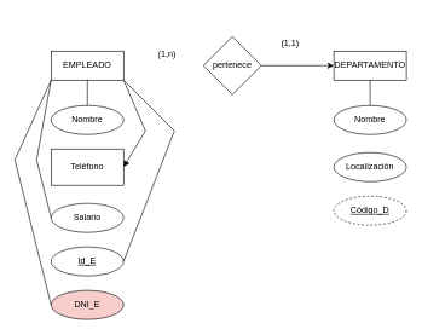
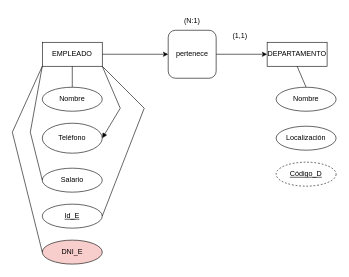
  <mxCell id="0" />
  <mxCell id="1" parent="0" />
+ <mxCell id="2" value="" style="edgeStyle=orthogonalEdgeStyle;rounded=0;orthogonalLoop=1;jettySize=auto;html=1;" edge="1" parent="1" source="3" target="18"><mxGeometry relative="1" as="geometry" /></mxCell>
  <mxCell id="3" value="EMPLEADO" style="whiteSpace=wrap;html=1;align=center;" vertex="1" parent="1"><mxGeometry x="70" y="70" width="100" height="40" as="geometry" /></mxCell>
- <mxCell id="4" value="DEPARTAMENTO" style="whiteSpace=wrap;html=1;align=center;" vertex="1" parent="1"><mxGeometry x="460" y="70" width="100" height="40" as="geometry" /></mxCell>
+ <mxCell id="4" value="DEPARTAMENTO" style="whiteSpace=wrap;html=1;align=center;" vertex="1" parent="1"><mxGeometry x="445" y="70" width="100" height="40" as="geometry" /></mxCell>
  <mxCell id="5" value="Nombre" style="ellipse;whiteSpace=wrap;html=1;align=center;" vertex="1" parent="1"><mxGeometry x="70" y="145" width="100" height="40" as="geometry" /></mxCell>
  <mxCell id="6" value="Salario" style="ellipse;whiteSpace=wrap;html=1;align=center;" vertex="1" parent="1"><mxGeometry x="70" y="280" width="100" height="40" as="geometry" /></mxCell>
- <mxCell id="7" value="Teléfono" style="whiteSpace=wrap;html=1;align=center;rounded=0;" vertex="1" parent="1"><mxGeometry x="70" y="205" width="100" height="50" as="geometry" /></mxCell>
+ <mxCell id="7" value="Teléfono" style="ellipse;whiteSpace=wrap;html=1;align=center;" vertex="1" parent="1"><mxGeometry x="70" y="205" width="100" height="50" as="geometry" /></mxCell>
  <mxCell id="8" value="Localización" style="ellipse;whiteSpace=wrap;html=1;align=center;" vertex="1" parent="1"><mxGeometry x="460" y="210" width="100" height="40" as="geometry" /></mxCell>
  <mxCell id="9" value="Nombre" style="ellipse;whiteSpace=wrap;html=1;align=center;" vertex="1" parent="1"><mxGeometry x="460" y="145" width="100" height="40" as="geometry" /></mxCell>
  <mxCell id="10" value="" style="endArrow=none;html=1;rounded=0;entryX=0;entryY=0.5;entryDx=0;entryDy=0;exitX=0;exitY=1;exitDx=0;exitDy=0;" edge="1" parent="1"><mxGeometry width="50" height="50" relative="1" as="geometry"><mxPoint x="70" y="110" as="sourcePoint" /><mxPoint x="70" y="300" as="targetPoint" /><Array as="points"><mxPoint x="50" y="220" /></Array></mxGeometry></mxCell>
  <mxCell id="11" value="" style="endArrow=none;html=1;rounded=0;entryX=0.5;entryY=1;entryDx=0;entryDy=0;exitX=0.5;exitY=0;exitDx=0;exitDy=0;" edge="1" parent="1" source="5" target="3"><mxGeometry width="50" height="50" relative="1" as="geometry"><mxPoint x="-30" y="0" as="sourcePoint" /><mxPoint x="-30" y="190" as="targetPoint" /><Array as="points" /></mxGeometry></mxCell>
  <mxCell id="12" value="" style="endArrow=block;html=1;rounded=0;entryX=1;entryY=0.5;entryDx=0;entryDy=0;exitX=1;exitY=1;exitDx=0;exitDy=0;" edge="1" parent="1" source="3" target="7"><mxGeometry width="50" height="50" relative="1" as="geometry"><mxPoint x="-20" y="10" as="sourcePoint" /><mxPoint x="-20" y="200" as="targetPoint" /><Array as="points"><mxPoint x="200" y="180" /></Array></mxGeometry></mxCell>
  <mxCell id="13" value="Id_E" style="ellipse;whiteSpace=wrap;html=1;align=center;fontStyle=4;" vertex="1" parent="1"><mxGeometry x="70" y="340" width="100" height="40" as="geometry" /></mxCell>
  <mxCell id="14" value="DNI_E" style="ellipse;whiteSpace=wrap;html=1;align=center;fillColor=#f8cecc;" vertex="1" parent="1"><mxGeometry x="70" y="400" width="100" height="40" as="geometry" /></mxCell>
  <mxCell id="15" value="" style="endArrow=none;html=1;rounded=0;entryX=1;entryY=0.5;entryDx=0;entryDy=0;exitX=1;exitY=1;exitDx=0;exitDy=0;" edge="1" parent="1" source="3" target="13"><mxGeometry width="50" height="50" relative="1" as="geometry"><mxPoint x="180" y="120" as="sourcePoint" /><mxPoint x="180" y="240" as="targetPoint" /><Array as="points"><mxPoint x="240" y="180" /></Array></mxGeometry></mxCell>
  <mxCell id="16" value="" style="endArrow=none;html=1;rounded=0;entryX=0;entryY=0.5;entryDx=0;entryDy=0;exitX=0;exitY=1;exitDx=0;exitDy=0;" edge="1" parent="1" source="3" target="14"><mxGeometry width="50" height="50" relative="1" as="geometry"><mxPoint x="190" y="130" as="sourcePoint" /><mxPoint x="190" y="250" as="targetPoint" /><Array as="points"><mxPoint x="20" y="220" /></Array></mxGeometry></mxCell>
  <mxCell id="17" style="edgeStyle=orthogonalEdgeStyle;rounded=0;orthogonalLoop=1;jettySize=auto;html=1;exitX=1;exitY=0.5;exitDx=0;exitDy=0;entryX=0;entryY=0.5;entryDx=0;entryDy=0;" edge="1" parent="1" source="18" target="4"><mxGeometry relative="1" as="geometry" /></mxCell>
- <mxCell id="18" value="pertenece" style="rhombus;whiteSpace=wrap;html=1;" vertex="1" parent="1"><mxGeometry x="280" y="50" width="80" height="80" as="geometry" /></mxCell>
+ <mxCell id="18" value="pertenece" style="whiteSpace=wrap;html=1;rounded=1;" vertex="1" parent="1"><mxGeometry x="280" y="50" width="80" height="80" as="geometry" /></mxCell>
  <mxCell id="19" value="Código_D" style="ellipse;whiteSpace=wrap;html=1;align=center;fontStyle=4;dashed=1;" vertex="1" parent="1"><mxGeometry x="460" y="270" width="100" height="40" as="geometry" /></mxCell>
  <mxCell id="20" value="" style="endArrow=none;html=1;rounded=0;entryX=0.5;entryY=0;entryDx=0;entryDy=0;exitX=0.5;exitY=1;exitDx=0;exitDy=0;" edge="1" parent="1" source="4" target="9"><mxGeometry width="50" height="50" relative="1" as="geometry"><mxPoint x="180" y="120" as="sourcePoint" /><mxPoint x="180" y="240" as="targetPoint" /><Array as="points" /></mxGeometry></mxCell>
  <mxCell id="21" value="(1,1)" style="text;html=1;strokeColor=none;fillColor=none;align=center;verticalAlign=middle;whiteSpace=wrap;rounded=0;" vertex="1" parent="1"><mxGeometry x="370" y="45" width="60" height="30" as="geometry" /></mxCell>
- <mxCell id="22" value="(1,n)" style="text;html=1;strokeColor=none;fillColor=none;align=center;verticalAlign=middle;whiteSpace=wrap;rounded=0;" vertex="1" parent="1"><mxGeometry x="200" y="60" width="60" height="30" as="geometry" /></mxCell>
+ <mxCell id="23" value="(N:1)" style="text;html=1;strokeColor=none;fillColor=none;align=center;verticalAlign=middle;whiteSpace=wrap;rounded=0;" vertex="1" parent="1"><mxGeometry x="290" y="20" width="60" height="30" as="geometry" /></mxCell>
